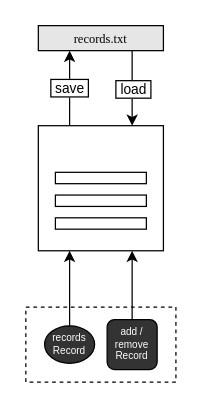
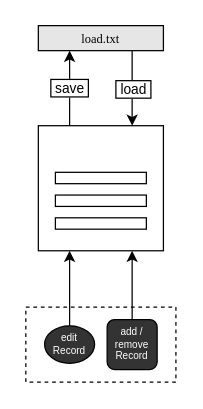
  <mxCell id="0" />
  <mxCell id="1" parent="0" />
  <mxCell id="2" value="" style="rounded=0;whiteSpace=wrap;html=1;fontFamily=Helvetica;fontSize=8;fontColor=#FFFFFF;fillColor=none;dashed=1;perimeterSpacing=1;strokeWidth=1;" parent="1" vertex="1"><mxGeometry x="20" y="245" width="120" height="60" as="geometry" /></mxCell>
  <mxCell id="3" value="" style="group" parent="1" vertex="1" connectable="0"><mxGeometry x="30" y="100" width="100" height="100" as="geometry" /></mxCell>
  <mxCell id="4" value="" style="whiteSpace=wrap;html=1;aspect=fixed;container=0;" parent="3" vertex="1"><mxGeometry width="100" height="100" as="geometry" /></mxCell>
  <mxCell id="5" value="" style="rounded=0;whiteSpace=wrap;html=1;container=0;" parent="3" vertex="1"><mxGeometry x="13.636" y="37.273" width="72.727" height="9.091" as="geometry" /></mxCell>
  <mxCell id="6" value="" style="rounded=0;whiteSpace=wrap;html=1;container=0;" parent="3" vertex="1"><mxGeometry x="13.636" y="55.455" width="72.727" height="9.091" as="geometry" /></mxCell>
  <mxCell id="7" value="" style="rounded=0;whiteSpace=wrap;html=1;container=0;" parent="3" vertex="1"><mxGeometry x="13.636" y="73.636" width="72.727" height="9.091" as="geometry" /></mxCell>
  <mxCell id="8" style="edgeStyle=orthogonalEdgeStyle;rounded=0;orthogonalLoop=1;jettySize=auto;html=1;exitX=0.75;exitY=1;exitDx=0;exitDy=0;entryX=0.75;entryY=0;entryDx=0;entryDy=0;startArrow=none;startFill=0;endArrow=classic;endFill=1;" edge="1" parent="1" source="10" target="4"><mxGeometry relative="1" as="geometry" /></mxCell>
  <mxCell id="9" value="&amp;nbsp;load&amp;nbsp;" style="edgeLabel;html=1;align=center;verticalAlign=middle;resizable=0;points=[];labelBorderColor=#000000;" vertex="1" connectable="0" parent="8"><mxGeometry x="-0.256" y="-1" relative="1" as="geometry"><mxPoint x="1" y="8" as="offset" /></mxGeometry></mxCell>
- <mxCell id="10" value="records.txt" style="rounded=0;whiteSpace=wrap;fontStyle=0;fontFamily=Lucida Console;horizontal=1;html=1;fontSize=10;fillColor=#E6E6E6;" parent="1" vertex="1"><mxGeometry x="30" y="20" width="100" height="20" as="geometry" /></mxCell>
+ <mxCell id="10" value="load.txt" style="rounded=0;whiteSpace=wrap;fontStyle=0;fontFamily=Lucida Console;horizontal=1;html=1;fontSize=10;fillColor=#E6E6E6;" parent="1" vertex="1"><mxGeometry x="30" y="20" width="100" height="20" as="geometry" /></mxCell>
  <mxCell id="11" style="edgeStyle=orthogonalEdgeStyle;rounded=0;orthogonalLoop=1;jettySize=auto;html=1;exitX=0.5;exitY=0;exitDx=0;exitDy=0;entryX=0.25;entryY=1;entryDx=0;entryDy=0;" edge="1" parent="1" source="12" target="4"><mxGeometry relative="1" as="geometry" /></mxCell>
- <mxCell id="12" value="records&lt;br&gt;Record" style="ellipse;whiteSpace=wrap;html=1;fontFamily=Helvetica;fontSize=8;verticalAlign=middle;fontColor=#FFFFFF;fillColor=#333333;" parent="1" vertex="1"><mxGeometry x="35" y="260" width="40" height="30" as="geometry" /></mxCell>
+ <mxCell id="12" value="edit&lt;br&gt;Record" style="ellipse;whiteSpace=wrap;html=1;fontFamily=Helvetica;fontSize=8;verticalAlign=middle;fontColor=#FFFFFF;fillColor=#333333;" parent="1" vertex="1"><mxGeometry x="35" y="260" width="40" height="30" as="geometry" /></mxCell>
  <mxCell id="13" style="edgeStyle=orthogonalEdgeStyle;rounded=0;orthogonalLoop=1;jettySize=auto;html=1;exitX=0.5;exitY=0;exitDx=0;exitDy=0;entryX=0.75;entryY=1;entryDx=0;entryDy=0;" edge="1" parent="1" source="14" target="4"><mxGeometry relative="1" as="geometry" /></mxCell>
  <mxCell id="14" value="add /&lt;br&gt;remove&lt;br style=&quot;font-size: 8px&quot;&gt;Record" style="whiteSpace=wrap;html=1;fontFamily=Helvetica;fontSize=8;verticalAlign=middle;fontColor=#FFFFFF;fillColor=#333333;rounded=1;" parent="1" vertex="1"><mxGeometry x="85" y="255" width="40" height="40" as="geometry" /></mxCell>
  <mxCell id="15" value="&amp;nbsp;save&amp;nbsp;" style="edgeStyle=orthogonalEdgeStyle;rounded=0;orthogonalLoop=1;jettySize=auto;html=1;exitX=0.25;exitY=0;exitDx=0;exitDy=0;entryX=0.25;entryY=1;entryDx=0;entryDy=0;startArrow=none;startFill=0;endArrow=classic;endFill=1;labelBorderColor=#000000;" edge="1" parent="1" source="4" target="10"><mxGeometry relative="1" as="geometry" /></mxCell>
